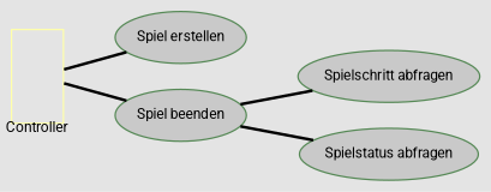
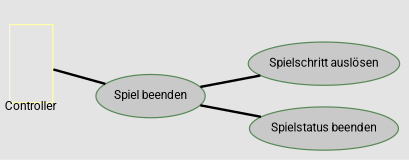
  digraph {
    autosize=false
    bgcolor="#e4e4e4"
    fontname=Roboto
    rankdir=LR
    node [color="#558855" fontname=Roboto fontsize=10 shape=ellipse fillcolor="#c9c9c9" style=filled]
    edge [arrowhead=none color=black fontname=Roboto fontsize=8 style=bold]
    Controller [color="#ffffaa" fixedsize=true height=0.90 label="\n\n\n\n\n\n\N" shape=custom width=.500 fillcolor="" style=""]
-   n2 [label="Spiel erstellen"]
-   n3 [label="Spielschritt abfragen"]
-   n4 [label="Spielstatus abfragen"]
+   n3 [label="Spielschritt auslösen"]
+   n4 [label="Spielstatus beenden"]
    n5 [label="Spiel beenden"]
    subgraph sub_1 {
      Controller
    }
    subgraph sub_2 {
      color=black
      fillcolor="#aeaeae"
      label=Algorithm
      style=filled
-     n2
      n3
      n4
      n5
    }
-   Controller -> n2
    Controller -> n5
    n5 -> n3
    n5 -> n4
  }
